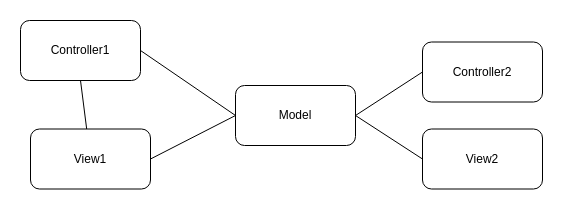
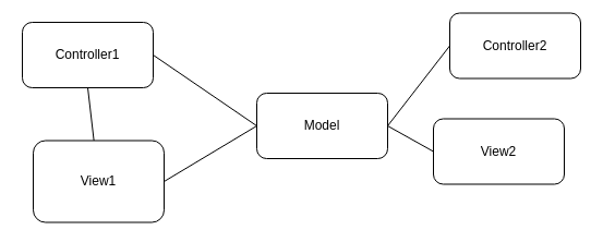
  <mxCell id="0" />
  <mxCell id="1" parent="0" />
  <mxCell id="2" value="Model" style="rounded=1;whiteSpace=wrap;html=1;" vertex="1" parent="1"><mxGeometry x="235" y="85" width="120" height="60" as="geometry" /></mxCell>
- <mxCell id="3" value="View2" style="rounded=1;whiteSpace=wrap;html=1;" vertex="1" parent="1"><mxGeometry x="422" y="128.5" width="120" height="60" as="geometry" /></mxCell>
- <mxCell id="4" value="Controller2" style="rounded=1;whiteSpace=wrap;html=1;" vertex="1" parent="1"><mxGeometry x="422" y="41.5" width="120" height="60" as="geometry" /></mxCell>
- <mxCell id="5" value="View1" style="rounded=1;whiteSpace=wrap;html=1;" vertex="1" parent="1"><mxGeometry x="30" y="128.5" width="120" height="60" as="geometry" /></mxCell>
+ <mxCell id="3" value="View2" style="rounded=1;whiteSpace=wrap;html=1;" vertex="1" parent="1"><mxGeometry x="397" y="108.5" width="120" height="60" as="geometry" /></mxCell>
+ <mxCell id="4" value="Controller2" style="rounded=1;whiteSpace=wrap;html=1;" vertex="1" parent="1"><mxGeometry x="412" y="11.5" width="120" height="60" as="geometry" /></mxCell>
+ <mxCell id="5" value="View1" style="rounded=1;whiteSpace=wrap;html=1;" vertex="1" parent="1"><mxGeometry x="30" y="128.5" width="120" height="75" as="geometry" /></mxCell>
  <mxCell id="6" value="Controller1" style="rounded=1;whiteSpace=wrap;html=1;" vertex="1" parent="1"><mxGeometry x="20" y="20" width="120" height="60" as="geometry" /></mxCell>
  <mxCell id="7" value="" style="endArrow=none;html=1;entryX=0;entryY=0.5;entryDx=0;entryDy=0;exitX=1;exitY=0.5;exitDx=0;exitDy=0;" edge="1" parent="1" source="2" target="4"><mxGeometry width="50" height="50" relative="1" as="geometry"><mxPoint x="303" y="134" as="sourcePoint" /><mxPoint x="353" y="84" as="targetPoint" /></mxGeometry></mxCell>
  <mxCell id="8" value="" style="endArrow=none;html=1;entryX=0;entryY=0.5;entryDx=0;entryDy=0;exitX=1;exitY=0.5;exitDx=0;exitDy=0;" edge="1" parent="1" source="2" target="3"><mxGeometry width="50" height="50" relative="1" as="geometry"><mxPoint x="362" y="116" as="sourcePoint" /><mxPoint x="353" y="84" as="targetPoint" /></mxGeometry></mxCell>
  <mxCell id="9" value="" style="endArrow=none;html=1;entryX=0.5;entryY=1;entryDx=0;entryDy=0;" edge="1" parent="1" source="5" target="6"><mxGeometry width="50" height="50" relative="1" as="geometry"><mxPoint x="262" y="134" as="sourcePoint" /><mxPoint x="312" y="84" as="targetPoint" /></mxGeometry></mxCell>
  <mxCell id="10" value="" style="endArrow=none;html=1;entryX=1;entryY=0.5;entryDx=0;entryDy=0;exitX=0;exitY=0.5;exitDx=0;exitDy=0;" edge="1" parent="1" source="2" target="6"><mxGeometry width="50" height="50" relative="1" as="geometry"><mxPoint x="303" y="134" as="sourcePoint" /><mxPoint x="353" y="84" as="targetPoint" /></mxGeometry></mxCell>
  <mxCell id="11" value="" style="endArrow=none;html=1;entryX=1;entryY=0.5;entryDx=0;entryDy=0;exitX=0;exitY=0.5;exitDx=0;exitDy=0;" edge="1" parent="1" source="2" target="5"><mxGeometry width="50" height="50" relative="1" as="geometry"><mxPoint x="303" y="134" as="sourcePoint" /><mxPoint x="236" y="111" as="targetPoint" /></mxGeometry></mxCell>
